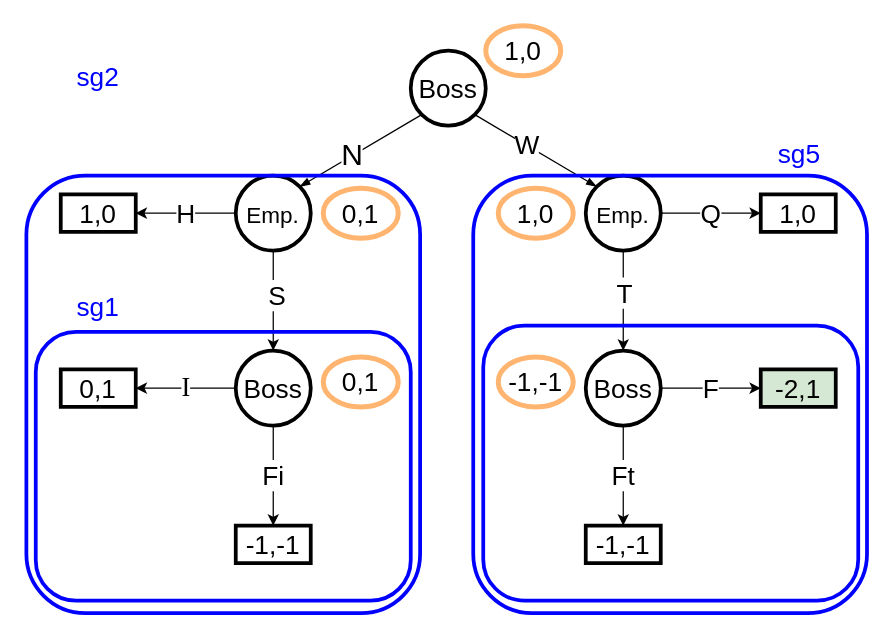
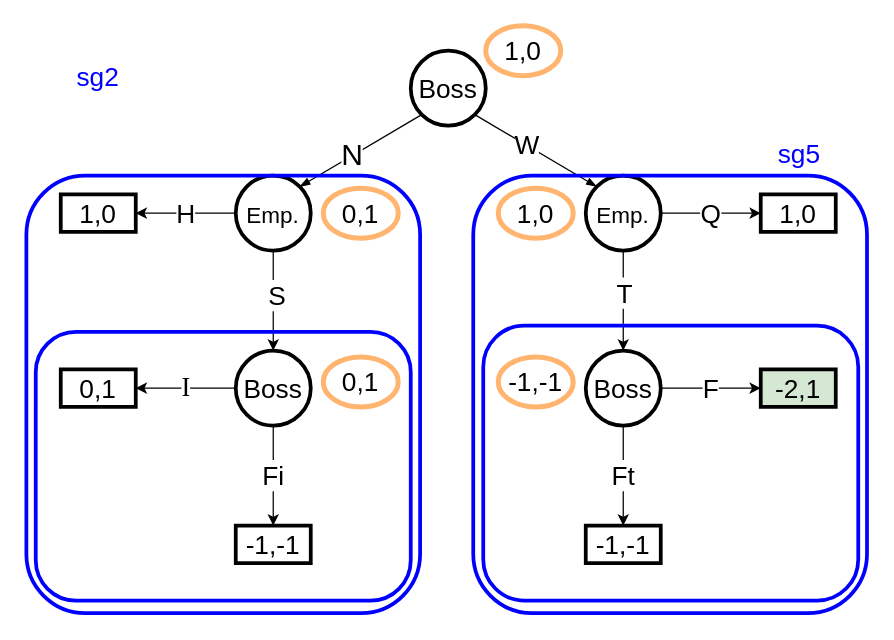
  <mxCell id="0" />
  <mxCell id="1" parent="0" />
  <mxCell id="2" value="Boss" style="ellipse;whiteSpace=wrap;html=1;aspect=fixed;strokeWidth=3;fontSize=21;" vertex="1" parent="1"><mxGeometry x="328" y="40" width="60" height="60" as="geometry" /></mxCell>
  <mxCell id="3" style="edgeStyle=orthogonalEdgeStyle;rounded=0;orthogonalLoop=1;jettySize=auto;html=1;entryX=0.5;entryY=0;entryDx=0;entryDy=0;" edge="1" parent="1" source="6" target="18"><mxGeometry relative="1" as="geometry" /></mxCell>
  <mxCell id="4" value="&lt;span style=&quot;font-size: 21px;&quot;&gt;S&lt;/span&gt;" style="edgeLabel;html=1;align=center;verticalAlign=middle;resizable=0;points=[];" vertex="1" connectable="0" parent="3"><mxGeometry x="-0.124" y="2" relative="1" as="geometry"><mxPoint as="offset" /></mxGeometry></mxCell>
  <mxCell id="5" value="&lt;font style=&quot;font-size: 21px;&quot;&gt;H&lt;/font&gt;" style="edgeStyle=orthogonalEdgeStyle;rounded=0;orthogonalLoop=1;jettySize=auto;html=1;entryX=1;entryY=0.5;entryDx=0;entryDy=0;" edge="1" parent="1" source="6" target="22"><mxGeometry relative="1" as="geometry" /></mxCell>
  <mxCell id="6" value="&lt;font style=&quot;font-size: 18px;&quot;&gt;Emp.&lt;/font&gt;" style="ellipse;whiteSpace=wrap;html=1;aspect=fixed;strokeWidth=3;fontSize=21;" vertex="1" parent="1"><mxGeometry x="188" y="140" width="60" height="60" as="geometry" /></mxCell>
  <mxCell id="7" style="edgeStyle=orthogonalEdgeStyle;rounded=0;orthogonalLoop=1;jettySize=auto;html=1;entryX=0.5;entryY=0;entryDx=0;entryDy=0;" edge="1" parent="1" source="10" target="21"><mxGeometry relative="1" as="geometry" /></mxCell>
  <mxCell id="8" value="&lt;font style=&quot;font-size: 21px;&quot;&gt;T&lt;/font&gt;" style="edgeLabel;html=1;align=center;verticalAlign=middle;resizable=0;points=[];" vertex="1" connectable="0" parent="7"><mxGeometry x="-0.167" relative="1" as="geometry"><mxPoint as="offset" /></mxGeometry></mxCell>
  <mxCell id="9" value="&lt;font style=&quot;font-size: 21px;&quot;&gt;Q&lt;/font&gt;" style="edgeStyle=orthogonalEdgeStyle;rounded=0;orthogonalLoop=1;jettySize=auto;html=1;entryX=0;entryY=0.5;entryDx=0;entryDy=0;" edge="1" parent="1" source="10" target="27"><mxGeometry relative="1" as="geometry" /></mxCell>
  <mxCell id="10" value="&lt;font style=&quot;font-size: 18px;&quot;&gt;Emp.&lt;/font&gt;" style="ellipse;whiteSpace=wrap;html=1;aspect=fixed;strokeWidth=3;fontSize=21;" vertex="1" parent="1"><mxGeometry x="468" y="140" width="60" height="60" as="geometry" /></mxCell>
  <mxCell id="11" value="" style="group" vertex="1" connectable="0" parent="1"><mxGeometry x="218" y="90" width="90" height="30" as="geometry" /></mxCell>
  <mxCell id="12" value="" style="endArrow=none;html=1;rounded=0;entryX=0;entryY=1;entryDx=0;entryDy=0;exitX=1;exitY=0;exitDx=0;exitDy=0;verticalAlign=middle;startArrow=blockThin;startFill=1;" edge="1" parent="11" source="6" target="2"><mxGeometry width="50" height="50" relative="1" as="geometry"><mxPoint x="-20" y="60" as="sourcePoint" /><mxPoint x="160" y="170" as="targetPoint" /></mxGeometry></mxCell>
  <mxCell id="13" value="&lt;font style=&quot;font-size: 24px;&quot;&gt;N&lt;/font&gt;" style="edgeLabel;html=1;align=center;verticalAlign=middle;resizable=0;points=[];" vertex="1" connectable="0" parent="12"><mxGeometry x="-0.131" y="1" relative="1" as="geometry"><mxPoint as="offset" /></mxGeometry></mxCell>
  <mxCell id="14" value="" style="endArrow=none;html=1;rounded=0;entryX=1;entryY=1;entryDx=0;entryDy=0;exitX=0;exitY=0;exitDx=0;exitDy=0;startArrow=blockThin;startFill=1;" edge="1" parent="1" source="10" target="2"><mxGeometry width="50" height="50" relative="1" as="geometry"><mxPoint x="249" y="159" as="sourcePoint" /><mxPoint x="347" y="101" as="targetPoint" /></mxGeometry></mxCell>
  <mxCell id="15" value="&lt;font style=&quot;font-size: 21px;&quot;&gt;W&lt;/font&gt;" style="edgeLabel;html=1;align=center;verticalAlign=middle;resizable=0;points=[];" vertex="1" connectable="0" parent="14"><mxGeometry x="0.158" y="-1" relative="1" as="geometry"><mxPoint as="offset" /></mxGeometry></mxCell>
  <mxCell id="16" value="&lt;font style=&quot;font-size: 21px;&quot;&gt;Fi&lt;/font&gt;" style="edgeStyle=orthogonalEdgeStyle;rounded=0;orthogonalLoop=1;jettySize=auto;html=1;entryX=0.5;entryY=0;entryDx=0;entryDy=0;" edge="1" parent="1" source="18"><mxGeometry relative="1" as="geometry"><mxPoint x="218" y="420" as="targetPoint" /></mxGeometry></mxCell>
  <mxCell id="17" value="&lt;font face=&quot;Times New Roman&quot; style=&quot;font-size: 21px;&quot;&gt;I&lt;/font&gt;" style="edgeStyle=orthogonalEdgeStyle;rounded=0;orthogonalLoop=1;jettySize=auto;html=1;entryX=1;entryY=0.5;entryDx=0;entryDy=0;" edge="1" parent="1" source="18" target="23"><mxGeometry relative="1" as="geometry" /></mxCell>
  <mxCell id="18" value="Boss" style="ellipse;whiteSpace=wrap;html=1;aspect=fixed;strokeWidth=3;fontSize=21;" vertex="1" parent="1"><mxGeometry x="188" y="280" width="60" height="60" as="geometry" /></mxCell>
  <mxCell id="19" value="&lt;font style=&quot;font-size: 21px;&quot;&gt;Ft&lt;/font&gt;" style="edgeStyle=orthogonalEdgeStyle;rounded=0;orthogonalLoop=1;jettySize=auto;html=1;entryX=0.5;entryY=0;entryDx=0;entryDy=0;" edge="1" parent="1" source="21"><mxGeometry relative="1" as="geometry"><mxPoint x="498" y="420" as="targetPoint" /></mxGeometry></mxCell>
  <mxCell id="20" value="&lt;font style=&quot;font-size: 21px;&quot;&gt;F&lt;/font&gt;" style="edgeStyle=orthogonalEdgeStyle;rounded=0;orthogonalLoop=1;jettySize=auto;html=1;entryX=0;entryY=0.5;entryDx=0;entryDy=0;" edge="1" parent="1" source="21" target="26"><mxGeometry relative="1" as="geometry" /></mxCell>
  <mxCell id="21" value="Boss" style="ellipse;whiteSpace=wrap;html=1;aspect=fixed;strokeWidth=3;fontSize=21;" vertex="1" parent="1"><mxGeometry x="468" y="280" width="60" height="60" as="geometry" /></mxCell>
  <mxCell id="22" value="&lt;font style=&quot;font-size: 21px;&quot;&gt;1,0&lt;/font&gt;" style="rounded=0;whiteSpace=wrap;html=1;strokeWidth=3;" vertex="1" parent="1"><mxGeometry x="48" y="155" width="60" height="30" as="geometry" /></mxCell>
  <mxCell id="23" value="&lt;font style=&quot;font-size: 21px;&quot;&gt;0,1&lt;/font&gt;" style="rounded=0;whiteSpace=wrap;html=1;strokeWidth=3;" vertex="1" parent="1"><mxGeometry x="48" y="295" width="60" height="30" as="geometry" /></mxCell>
  <mxCell id="24" value="&lt;font style=&quot;font-size: 21px;&quot;&gt;-1,-1&lt;/font&gt;" style="rounded=0;whiteSpace=wrap;html=1;strokeWidth=3;" vertex="1" parent="1"><mxGeometry x="188" y="420" width="60" height="30" as="geometry" /></mxCell>
  <mxCell id="25" value="&lt;font style=&quot;font-size: 21px;&quot;&gt;-1,-1&lt;/font&gt;" style="rounded=0;whiteSpace=wrap;html=1;strokeWidth=3;" vertex="1" parent="1"><mxGeometry x="468" y="420" width="60" height="30" as="geometry" /></mxCell>
  <mxCell id="26" value="&lt;font style=&quot;font-size: 21px;&quot;&gt;-2,1&lt;/font&gt;" style="rounded=0;whiteSpace=wrap;html=1;strokeWidth=3;fillColor=#d5e8d4;" vertex="1" parent="1"><mxGeometry x="608" y="295" width="60" height="30" as="geometry" /></mxCell>
  <mxCell id="27" value="&lt;font style=&quot;font-size: 21px;&quot;&gt;1,0&lt;/font&gt;" style="rounded=0;whiteSpace=wrap;html=1;strokeWidth=3;" vertex="1" parent="1"><mxGeometry x="608" y="155" width="60" height="30" as="geometry" /></mxCell>
  <mxCell id="28" value="&lt;font style=&quot;font-size: 21px;&quot;&gt;0,1&lt;/font&gt;" style="ellipse;whiteSpace=wrap;html=1;strokeColor=#FFB570;strokeWidth=4;" vertex="1" parent="1"><mxGeometry x="258" y="285" width="60" height="40" as="geometry" /></mxCell>
  <mxCell id="29" value="&lt;font style=&quot;font-size: 21px;&quot;&gt;-1,-1&lt;/font&gt;" style="ellipse;whiteSpace=wrap;html=1;strokeColor=#FFB570;strokeWidth=4;" vertex="1" parent="1"><mxGeometry x="398" y="285" width="60" height="40" as="geometry" /></mxCell>
  <mxCell id="30" value="&lt;font style=&quot;font-size: 21px;&quot;&gt;0,1&lt;/font&gt;" style="ellipse;whiteSpace=wrap;html=1;strokeColor=#FFB570;strokeWidth=4;" vertex="1" parent="1"><mxGeometry x="258" y="150" width="60" height="40" as="geometry" /></mxCell>
  <mxCell id="31" value="&lt;font style=&quot;font-size: 21px;&quot;&gt;1,0&lt;/font&gt;" style="ellipse;whiteSpace=wrap;html=1;strokeColor=#FFB570;strokeWidth=4;" vertex="1" parent="1"><mxGeometry x="398" y="150" width="60" height="40" as="geometry" /></mxCell>
  <mxCell id="32" value="&lt;font style=&quot;font-size: 21px;&quot;&gt;1,0&lt;/font&gt;" style="ellipse;whiteSpace=wrap;html=1;strokeColor=#FFB570;strokeWidth=4;" vertex="1" parent="1"><mxGeometry x="388" y="20" width="60" height="40" as="geometry" /></mxCell>
  <mxCell id="33" value="" style="rounded=1;whiteSpace=wrap;html=1;fillColor=none;strokeWidth=3;strokeColor=#0000FF;" vertex="1" parent="1"><mxGeometry x="28" y="265" width="300" height="215" as="geometry" /></mxCell>
- <mxCell id="34" value="&lt;font color=&quot;#0000ff&quot; style=&quot;font-size: 21px;&quot;&gt;sg1&lt;/font&gt;" style="text;html=1;strokeColor=none;fillColor=none;align=center;verticalAlign=middle;whiteSpace=wrap;rounded=0;" vertex="1" parent="1"><mxGeometry x="48" y="230" width="60" height="30" as="geometry" /></mxCell>
  <mxCell id="35" value="" style="rounded=1;whiteSpace=wrap;html=1;fillColor=none;strokeWidth=3;strokeColor=#0000FF;" vertex="1" parent="1"><mxGeometry x="20.5" y="140" width="315" height="350" as="geometry" /></mxCell>
  <mxCell id="36" value="&lt;font color=&quot;#0000ff&quot; style=&quot;font-size: 21px;&quot;&gt;sg2&lt;/font&gt;" style="text;html=1;strokeColor=none;fillColor=none;align=center;verticalAlign=middle;whiteSpace=wrap;rounded=0;" vertex="1" parent="1"><mxGeometry x="48" y="46" width="60" height="30" as="geometry" /></mxCell>
  <mxCell id="37" value="" style="rounded=1;whiteSpace=wrap;html=1;fillColor=none;strokeWidth=3;strokeColor=#0000FF;" vertex="1" parent="1"><mxGeometry x="378" y="140" width="315" height="350" as="geometry" /></mxCell>
  <mxCell id="38" value="" style="rounded=1;whiteSpace=wrap;html=1;fillColor=none;strokeWidth=3;strokeColor=#0000FF;" vertex="1" parent="1"><mxGeometry x="386" y="260" width="300" height="220" as="geometry" /></mxCell>
  <mxCell id="39" value="&lt;font color=&quot;#0000ff&quot; style=&quot;font-size: 21px;&quot;&gt;sg5&lt;/font&gt;" style="text;html=1;strokeColor=none;fillColor=none;align=center;verticalAlign=middle;whiteSpace=wrap;rounded=0;" vertex="1" parent="1"><mxGeometry x="609" y="107" width="60" height="30" as="geometry" /></mxCell>
